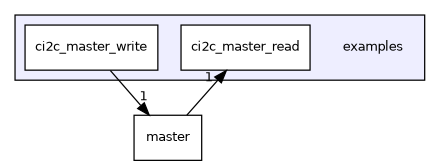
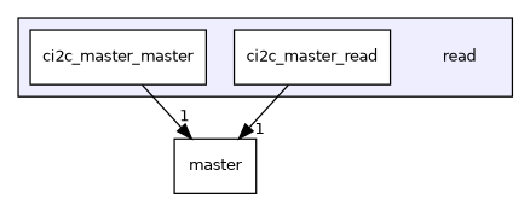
  digraph {
    compound=true
    node [fontname=Helvetica fontsize=10 shape=box]
    edge [headlabel=1 labeldistance=1.5 labelfontname=Helvetica labelfontsize=10]
-   n1 [label=examples shape=plaintext]
+   n1 [label=read shape=plaintext]
    n2 [color=black fillcolor=white label=ci2c_master_read style=filled]
-   n3 [color=black fillcolor=white label=ci2c_master_write style=filled]
+   n3 [color=black fillcolor=white label=ci2c_master_master style=filled]
    n4 [label=master]
    subgraph cluster_1 {
      bgcolor="#eeeeff"
      pencolor=black
      n1
      n2
      n3
    }
-   n4 -> n2
+   n2 -> n4
    n3 -> n4
  }
